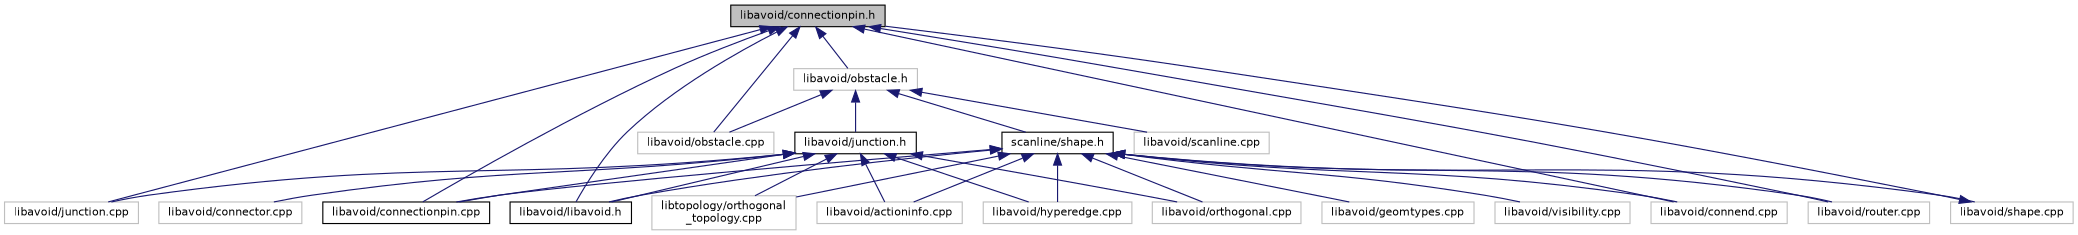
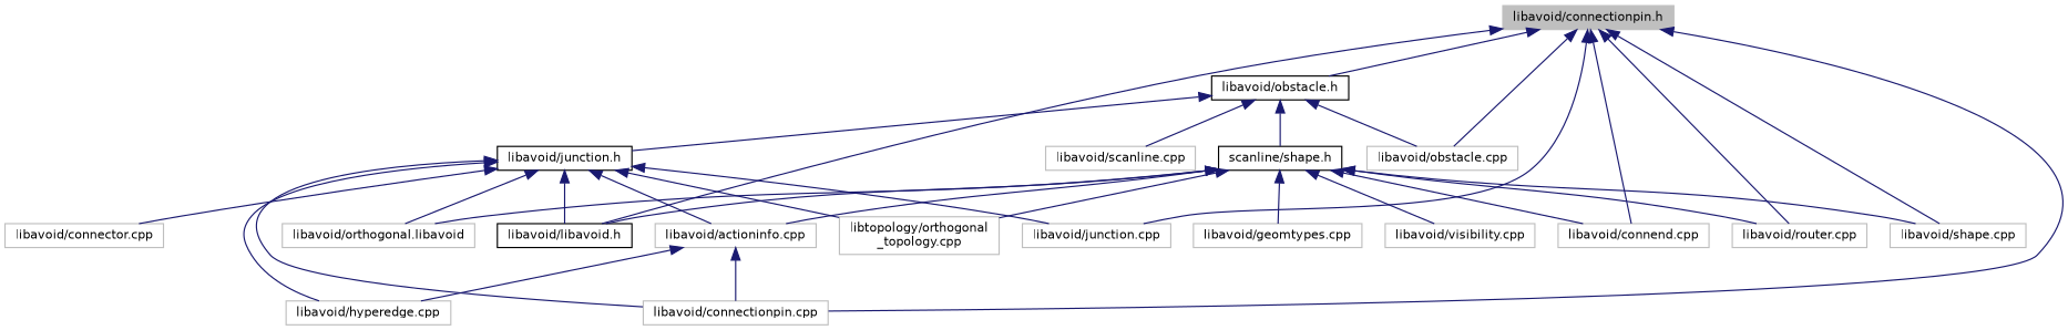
  digraph {
    node [color=grey75 fillcolor=white fontname=Helvetica fontsize=10 shape=record style=filled]
    edge [color=midnightblue dir=back fontname=Helvetica fontsize=10 labelfontname=Helvetica labelfontsize=10 style=solid]
-   n1 [color=black fillcolor=grey75 fontcolor=black height=0.2 label="libavoid/connectionpin.h" width=0.4]
-   n2 [height=0.2 label="libavoid/obstacle.h" width=0.4]
-   n3 [color=black height=0.2 label="libavoid/connectionpin.cpp" width=0.4]
+   n1 [fillcolor=grey75 fontcolor=black height=0.2 label="libavoid/connectionpin.h" width=0.4]
+   n2 [color=black height=0.2 label="libavoid/obstacle.h" width=0.4]
+   n3 [height=0.2 label="libavoid/connectionpin.cpp" width=0.4]
    n4 [height=0.2 label="libavoid/connend.cpp" width=0.4]
    n5 [color=black height=0.2 label="libavoid/libavoid.h" width=0.4]
    n6 [height=0.2 label="libavoid/router.cpp" width=0.4]
    n7 [height=0.2 label="libavoid/shape.cpp" width=0.4]
    n8 [height=0.2 label="libavoid/junction.cpp" width=0.4]
    n9 [height=0.2 label="libavoid/obstacle.cpp" width=0.4]
    n10 [color=black height=0.2 label="scanline/shape.h" width=0.4]
    n11 [color=black height=0.2 label="libavoid/junction.h" width=0.4]
    n12 [height=0.2 label="libavoid/scanline.cpp" width=0.4]
    n13 [height=0.2 label="libavoid/actioninfo.cpp" width=0.4]
    n14 [height=0.2 label="libavoid/geomtypes.cpp" width=0.4]
    n15 [height=0.2 label="libavoid/hyperedge.cpp" width=0.4]
-   n16 [height=0.2 label="libavoid/orthogonal.cpp" width=0.4]
+   n16 [height=0.2 label="libavoid/orthogonal.libavoid" width=0.4]
    n17 [height=0.2 label="libavoid/visibility.cpp" width=0.4]
    n18 [height=0.2 label="libtopology/orthogonal\l_topology.cpp" width=0.4]
    n19 [height=0.2 label="libavoid/connector.cpp" width=0.4]
    n1 -> n2
    n1 -> n3
    n1 -> n4
    n1 -> n5
    n1 -> n6
-   n7 -> n1
+   n1 -> n7
    n1 -> n8
    n1 -> n9
    n2 -> n9
    n2 -> n10
    n2 -> n11
    n2 -> n12
-   n10 -> n3
+   n13 -> n3
    n10 -> n4
    n10 -> n5
    n10 -> n6
    n10 -> n7
    n10 -> n13
    n10 -> n14
-   n10 -> n15
+   n13 -> n15
    n10 -> n16
    n10 -> n17
    n10 -> n18
    n11 -> n3
    n11 -> n5
    n11 -> n8
    n11 -> n13
    n11 -> n15
    n11 -> n16
    n11 -> n18
    n11 -> n19
  }
